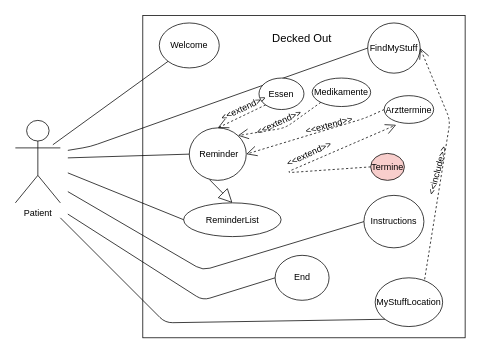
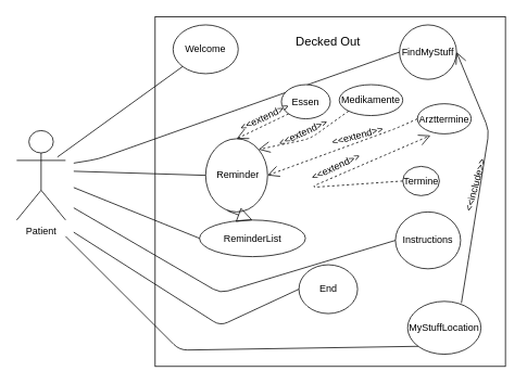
  <mxCell id="0" />
  <mxCell id="1" parent="0" />
  <mxCell id="2" value="&lt;div&gt;Patient&lt;/div&gt;&lt;div&gt;&lt;br&gt;&lt;/div&gt;" style="shape=umlActor;verticalLabelPosition=bottom;labelBackgroundColor=#ffffff;verticalAlign=top;html=1;outlineConnect=0;" parent="1" vertex="1"><mxGeometry x="20" y="160" width="60" height="110" as="geometry" /></mxCell>
  <mxCell id="3" value="" style="whiteSpace=wrap;html=1;aspect=fixed;" parent="1" vertex="1"><mxGeometry x="190" y="20" width="430" height="430" as="geometry" /></mxCell>
  <mxCell id="4" value="&lt;font style=&quot;font-size: 15px&quot;&gt;Decked Out&lt;/font&gt;" style="text;html=1;strokeColor=none;fillColor=none;align=center;verticalAlign=middle;whiteSpace=wrap;rounded=0;" parent="1" vertex="1"><mxGeometry x="355" y="40" width="95" height="20" as="geometry" /></mxCell>
  <mxCell id="5" value="" style="ellipse;whiteSpace=wrap;html=1;" parent="1" vertex="1"><mxGeometry x="212" y="30" width="80" height="60" as="geometry" /></mxCell>
- <mxCell id="6" value="&lt;div&gt;&lt;br&gt;&lt;/div&gt;&lt;div&gt;End&lt;/div&gt;&lt;div&gt;&lt;br&gt;&lt;/div&gt;" style="ellipse;whiteSpace=wrap;html=1;" parent="1" vertex="1"><mxGeometry x="366.5" y="340" width="72" height="60" as="geometry" /></mxCell>
- <mxCell id="7" value="&amp;nbsp;Reminder" style="ellipse;whiteSpace=wrap;html=1;" parent="1" vertex="1"><mxGeometry x="252" y="170" width="76" height="70" as="geometry" /></mxCell>
+ <mxCell id="6" value="&lt;div&gt;&lt;br&gt;&lt;/div&gt;&lt;div&gt;End&lt;/div&gt;&lt;div&gt;&lt;br&gt;&lt;/div&gt;" style="ellipse;whiteSpace=wrap;html=1;" parent="1" vertex="1"><mxGeometry x="366.5" y="325" width="72" height="60" as="geometry" /></mxCell>
+ <mxCell id="7" value="&amp;nbsp;Reminder" style="ellipse;whiteSpace=wrap;html=1;" parent="1" vertex="1"><mxGeometry x="252" y="170" width="76" height="90" as="geometry" /></mxCell>
  <mxCell id="8" value="ReminderList" style="ellipse;whiteSpace=wrap;html=1;" parent="1" vertex="1"><mxGeometry x="244.5" y="270" width="130" height="45" as="geometry" /></mxCell>
  <mxCell id="9" value="&lt;div&gt;Instructions&lt;/div&gt;" style="ellipse;whiteSpace=wrap;html=1;" parent="1" vertex="1"><mxGeometry x="485" y="260" width="80" height="70" as="geometry" /></mxCell>
  <mxCell id="10" value="MyStuffLocation" style="ellipse;whiteSpace=wrap;html=1;direction=west;" parent="1" vertex="1"><mxGeometry x="500" y="370" width="90" height="65" as="geometry" /></mxCell>
  <mxCell id="11" value="FindMyStuff" style="ellipse;whiteSpace=wrap;html=1;" parent="1" vertex="1"><mxGeometry x="490" y="30" width="70" height="67" as="geometry" /></mxCell>
  <mxCell id="12" value="Welcome" style="text;html=1;strokeColor=none;fillColor=none;align=center;verticalAlign=middle;whiteSpace=wrap;rounded=0;" parent="1" vertex="1"><mxGeometry x="207" y="50" width="90" height="20" as="geometry" /></mxCell>
  <mxCell id="13" value="" style="endArrow=none;html=1;entryX=0;entryY=1;entryDx=0;entryDy=0;" parent="1" target="5" edge="1"><mxGeometry width="50" height="50" relative="1" as="geometry"><mxPoint x="70" y="192.5" as="sourcePoint" /><mxPoint x="250" y="127.5" as="targetPoint" /><Array as="points" /></mxGeometry></mxCell>
  <mxCell id="14" value="" style="endArrow=none;html=1;entryX=0;entryY=0.5;entryDx=0;entryDy=0;" parent="1" target="11" edge="1"><mxGeometry width="50" height="50" relative="1" as="geometry"><mxPoint x="90" y="200" as="sourcePoint" /><mxPoint x="160" y="190" as="targetPoint" /><Array as="points"><mxPoint x="120" y="195" /></Array></mxGeometry></mxCell>
  <mxCell id="15" value="" style="endArrow=none;html=1;entryX=0;entryY=0.5;entryDx=0;entryDy=0;" parent="1" target="7" edge="1"><mxGeometry width="50" height="50" relative="1" as="geometry"><mxPoint x="90" y="210" as="sourcePoint" /><mxPoint x="160" y="210" as="targetPoint" /></mxGeometry></mxCell>
  <mxCell id="16" value="" style="endArrow=none;html=1;entryX=1;entryY=0;entryDx=0;entryDy=0;" parent="1" target="10" edge="1"><mxGeometry width="50" height="50" relative="1" as="geometry"><mxPoint x="80" y="290" as="sourcePoint" /><mxPoint x="140" y="231.5" as="targetPoint" /><Array as="points"><mxPoint x="220" y="430" /></Array></mxGeometry></mxCell>
  <mxCell id="17" value="" style="endArrow=none;html=1;entryX=0;entryY=0.5;entryDx=0;entryDy=0;" parent="1" target="8" edge="1"><mxGeometry width="50" height="50" relative="1" as="geometry"><mxPoint x="90" y="230" as="sourcePoint" /><mxPoint x="140" y="190" as="targetPoint" /><Array as="points" /></mxGeometry></mxCell>
  <mxCell id="18" value="" style="endArrow=none;html=1;entryX=0;entryY=0.5;entryDx=0;entryDy=0;" parent="1" target="9" edge="1"><mxGeometry width="50" height="50" relative="1" as="geometry"><mxPoint x="90" y="255" as="sourcePoint" /><mxPoint x="140" y="205" as="targetPoint" /><Array as="points"><mxPoint x="270" y="360" /></Array></mxGeometry></mxCell>
  <mxCell id="19" value="" style="endArrow=none;html=1;entryX=0;entryY=0.5;entryDx=0;entryDy=0;" parent="1" target="6" edge="1"><mxGeometry width="50" height="50" relative="1" as="geometry"><mxPoint x="90" y="285" as="sourcePoint" /><mxPoint x="140" y="235" as="targetPoint" /><Array as="points"><mxPoint x="270" y="400" /></Array></mxGeometry></mxCell>
  <mxCell id="20" value="Essen" style="ellipse;whiteSpace=wrap;html=1;" vertex="1" parent="1"><mxGeometry x="345" y="103.5" width="60" height="42" as="geometry" /></mxCell>
  <mxCell id="21" value="Medikamente" style="ellipse;whiteSpace=wrap;html=1;" vertex="1" parent="1"><mxGeometry x="416" y="103.5" width="78" height="38" as="geometry" /></mxCell>
- <mxCell id="22" value="Termine" style="ellipse;whiteSpace=wrap;html=1;fillColor=#f8cecc;" vertex="1" parent="1"><mxGeometry x="494" y="204" width="45" height="36" as="geometry" /></mxCell>
+ <mxCell id="22" value="Termine" style="ellipse;whiteSpace=wrap;html=1;" vertex="1" parent="1"><mxGeometry x="494" y="204" width="45" height="36" as="geometry" /></mxCell>
  <mxCell id="23" value="Arzttermine" style="ellipse;whiteSpace=wrap;html=1;" vertex="1" parent="1"><mxGeometry x="512" y="127" width="66" height="37" as="geometry" /></mxCell>
  <mxCell id="24" value="" style="endArrow=open;endSize=12;dashed=1;html=1;exitX=0;exitY=1;exitDx=0;exitDy=0;entryX=0.5;entryY=0;entryDx=0;entryDy=0;" edge="1" parent="1" source="20" target="7"><mxGeometry width="160" relative="1" as="geometry"><mxPoint x="325" y="170" as="sourcePoint" /><mxPoint x="485" y="170" as="targetPoint" /><Array as="points" /></mxGeometry></mxCell>
  <mxCell id="25" value="&lt;div&gt;&amp;lt;&amp;lt;extend&amp;gt;&amp;gt;&lt;/div&gt;" style="text;html=1;resizable=0;points=[];autosize=1;align=left;verticalAlign=top;spacingTop=-4;rotation=-25;" vertex="1" parent="1"><mxGeometry x="290" y="131.5" width="80" height="20" as="geometry" /></mxCell>
  <mxCell id="26" value="" style="endArrow=open;endSize=12;dashed=1;html=1;exitX=0;exitY=0.5;exitDx=0;exitDy=0;entryX=1;entryY=0.5;entryDx=0;entryDy=0;" edge="1" parent="1" source="23" target="7"><mxGeometry width="160" relative="1" as="geometry"><mxPoint x="500.287" y="126.349" as="sourcePoint" /><mxPoint x="469.484" y="177.02" as="targetPoint" /><Array as="points"><mxPoint x="486.5" y="157" /></Array></mxGeometry></mxCell>
  <mxCell id="27" value="" style="endArrow=open;endSize=12;dashed=1;html=1;exitX=0;exitY=1;exitDx=0;exitDy=0;entryX=1;entryY=0;entryDx=0;entryDy=0;" edge="1" parent="1" source="21" target="7"><mxGeometry width="160" relative="1" as="geometry"><mxPoint x="383.787" y="169.349" as="sourcePoint" /><mxPoint x="352.984" y="220.02" as="targetPoint" /><Array as="points"><mxPoint x="380" y="170" /></Array></mxGeometry></mxCell>
  <mxCell id="28" value="" style="endArrow=open;endSize=12;dashed=1;html=1;exitX=0;exitY=0.5;exitDx=0;exitDy=0;entryX=0.242;entryY=1.054;entryDx=0;entryDy=0;entryPerimeter=0;" edge="1" parent="1" source="22" target="23"><mxGeometry width="160" relative="1" as="geometry"><mxPoint x="393.787" y="179.349" as="sourcePoint" /><mxPoint x="362.984" y="230.02" as="targetPoint" /><Array as="points"><mxPoint x="380" y="230" /></Array></mxGeometry></mxCell>
  <mxCell id="29" value="&lt;div&gt;&amp;lt;&amp;lt;extend&amp;gt;&amp;gt;&lt;/div&gt;" style="text;html=1;resizable=0;points=[];autosize=1;align=left;verticalAlign=top;spacingTop=-4;rotation=-15;" vertex="1" parent="1"><mxGeometry x="405" y="154.5" width="80" height="20" as="geometry" /></mxCell>
  <mxCell id="30" value="&lt;div&gt;&amp;lt;&amp;lt;extend&amp;gt;&amp;gt;&lt;/div&gt;" style="text;html=1;resizable=0;points=[];autosize=1;align=left;verticalAlign=top;spacingTop=-4;rotation=-25;" vertex="1" parent="1"><mxGeometry x="377.5" y="192" width="80" height="20" as="geometry" /></mxCell>
  <mxCell id="31" value="&lt;div&gt;&amp;lt;&amp;lt;extend&amp;gt;&amp;gt;&lt;/div&gt;" style="text;html=1;resizable=0;points=[];autosize=1;align=left;verticalAlign=top;spacingTop=-4;rotation=-25;" vertex="1" parent="1"><mxGeometry x="337.5" y="150" width="80" height="20" as="geometry" /></mxCell>
  <mxCell id="32" value="" style="endArrow=block;endSize=16;endFill=0;html=1;exitX=0.355;exitY=0.986;exitDx=0;exitDy=0;exitPerimeter=0;entryX=0.5;entryY=0;entryDx=0;entryDy=0;" edge="1" parent="1" source="7" target="8"><mxGeometry x="-0.247" y="3" width="160" relative="1" as="geometry"><mxPoint x="275" y="246" as="sourcePoint" /><mxPoint x="345" y="246" as="targetPoint" /><Array as="points" /><mxPoint as="offset" /></mxGeometry></mxCell>
- <mxCell id="33" value="" style="endArrow=open;endSize=12;dashed=1;html=1;exitX=0.267;exitY=0.969;exitDx=0;exitDy=0;entryX=1;entryY=0.5;entryDx=0;entryDy=0;exitPerimeter=0;" edge="1" parent="1" source="10" target="11"><mxGeometry width="160" relative="1" as="geometry"><mxPoint x="620" y="117" as="sourcePoint" /><mxPoint x="435.988" y="131.99" as="targetPoint" /><Array as="points"><mxPoint x="600" y="160" /></Array></mxGeometry></mxCell>
+ <mxCell id="33" value="" style="endArrow=open;endSize=12;dashed=0;html=1;exitX=0.267;exitY=0.969;exitDx=0;exitDy=0;entryX=1;entryY=0.5;entryDx=0;entryDy=0;exitPerimeter=0;" edge="1" parent="1" source="10" target="11"><mxGeometry width="160" relative="1" as="geometry"><mxPoint x="620" y="117" as="sourcePoint" /><mxPoint x="435.988" y="131.99" as="targetPoint" /><Array as="points"><mxPoint x="600" y="160" /></Array></mxGeometry></mxCell>
  <mxCell id="34" value="&lt;div&gt;&amp;lt;&amp;lt;include&amp;gt;&amp;gt;&lt;/div&gt;" style="text;html=1;resizable=0;points=[];autosize=1;align=left;verticalAlign=top;spacingTop=-4;rotation=-75;" vertex="1" parent="1"><mxGeometry x="545" y="212" width="80" height="20" as="geometry" /></mxCell>
